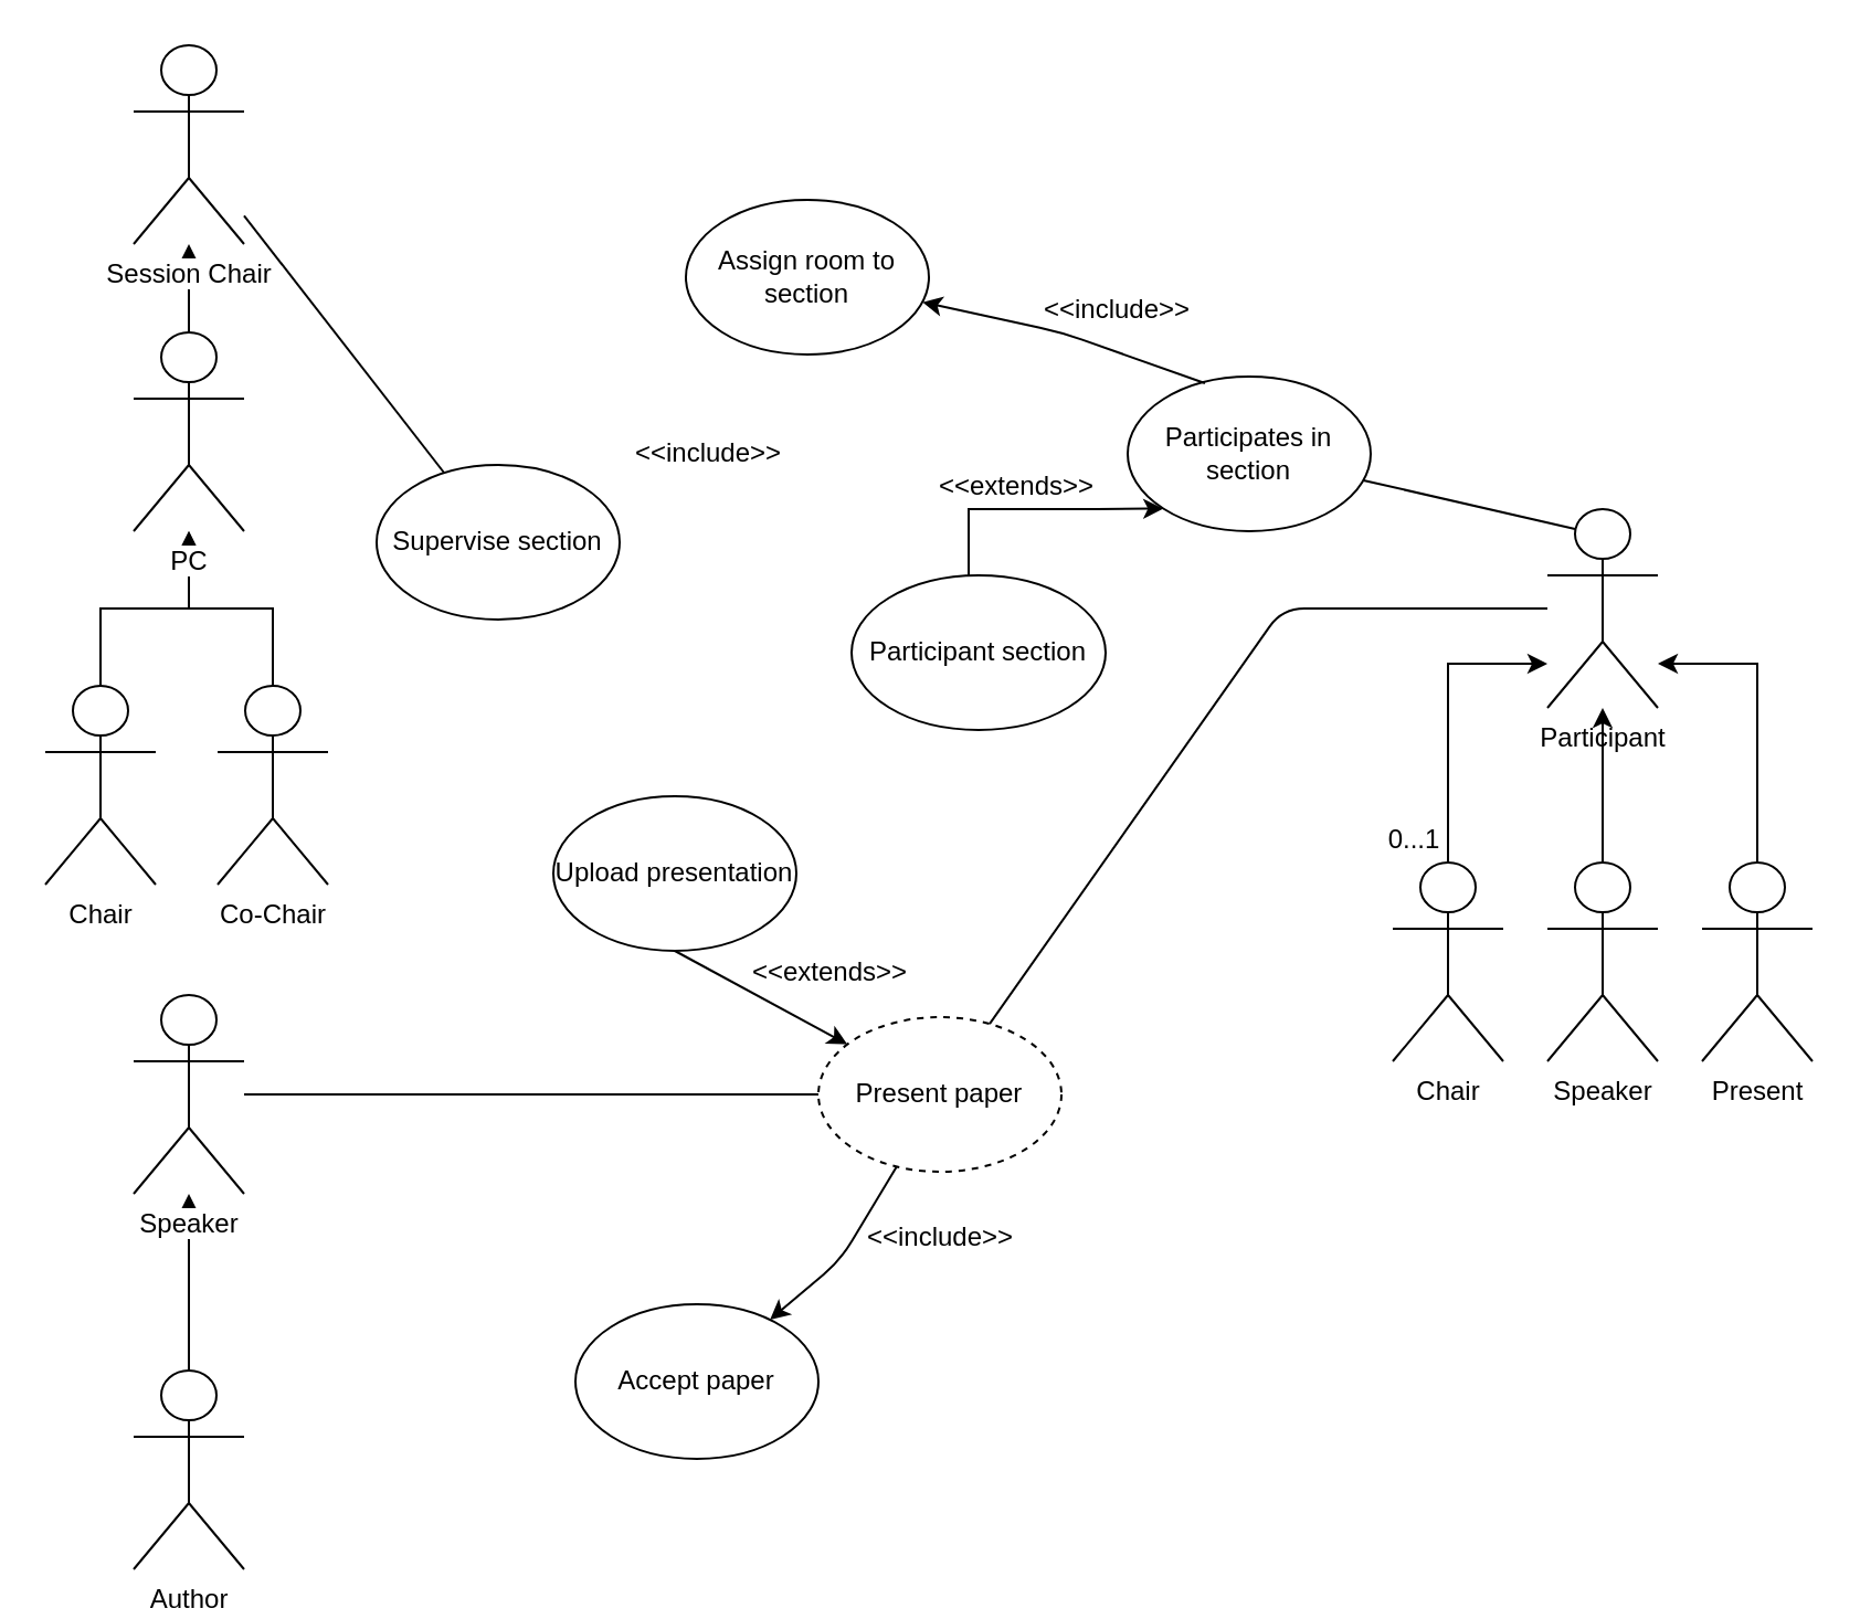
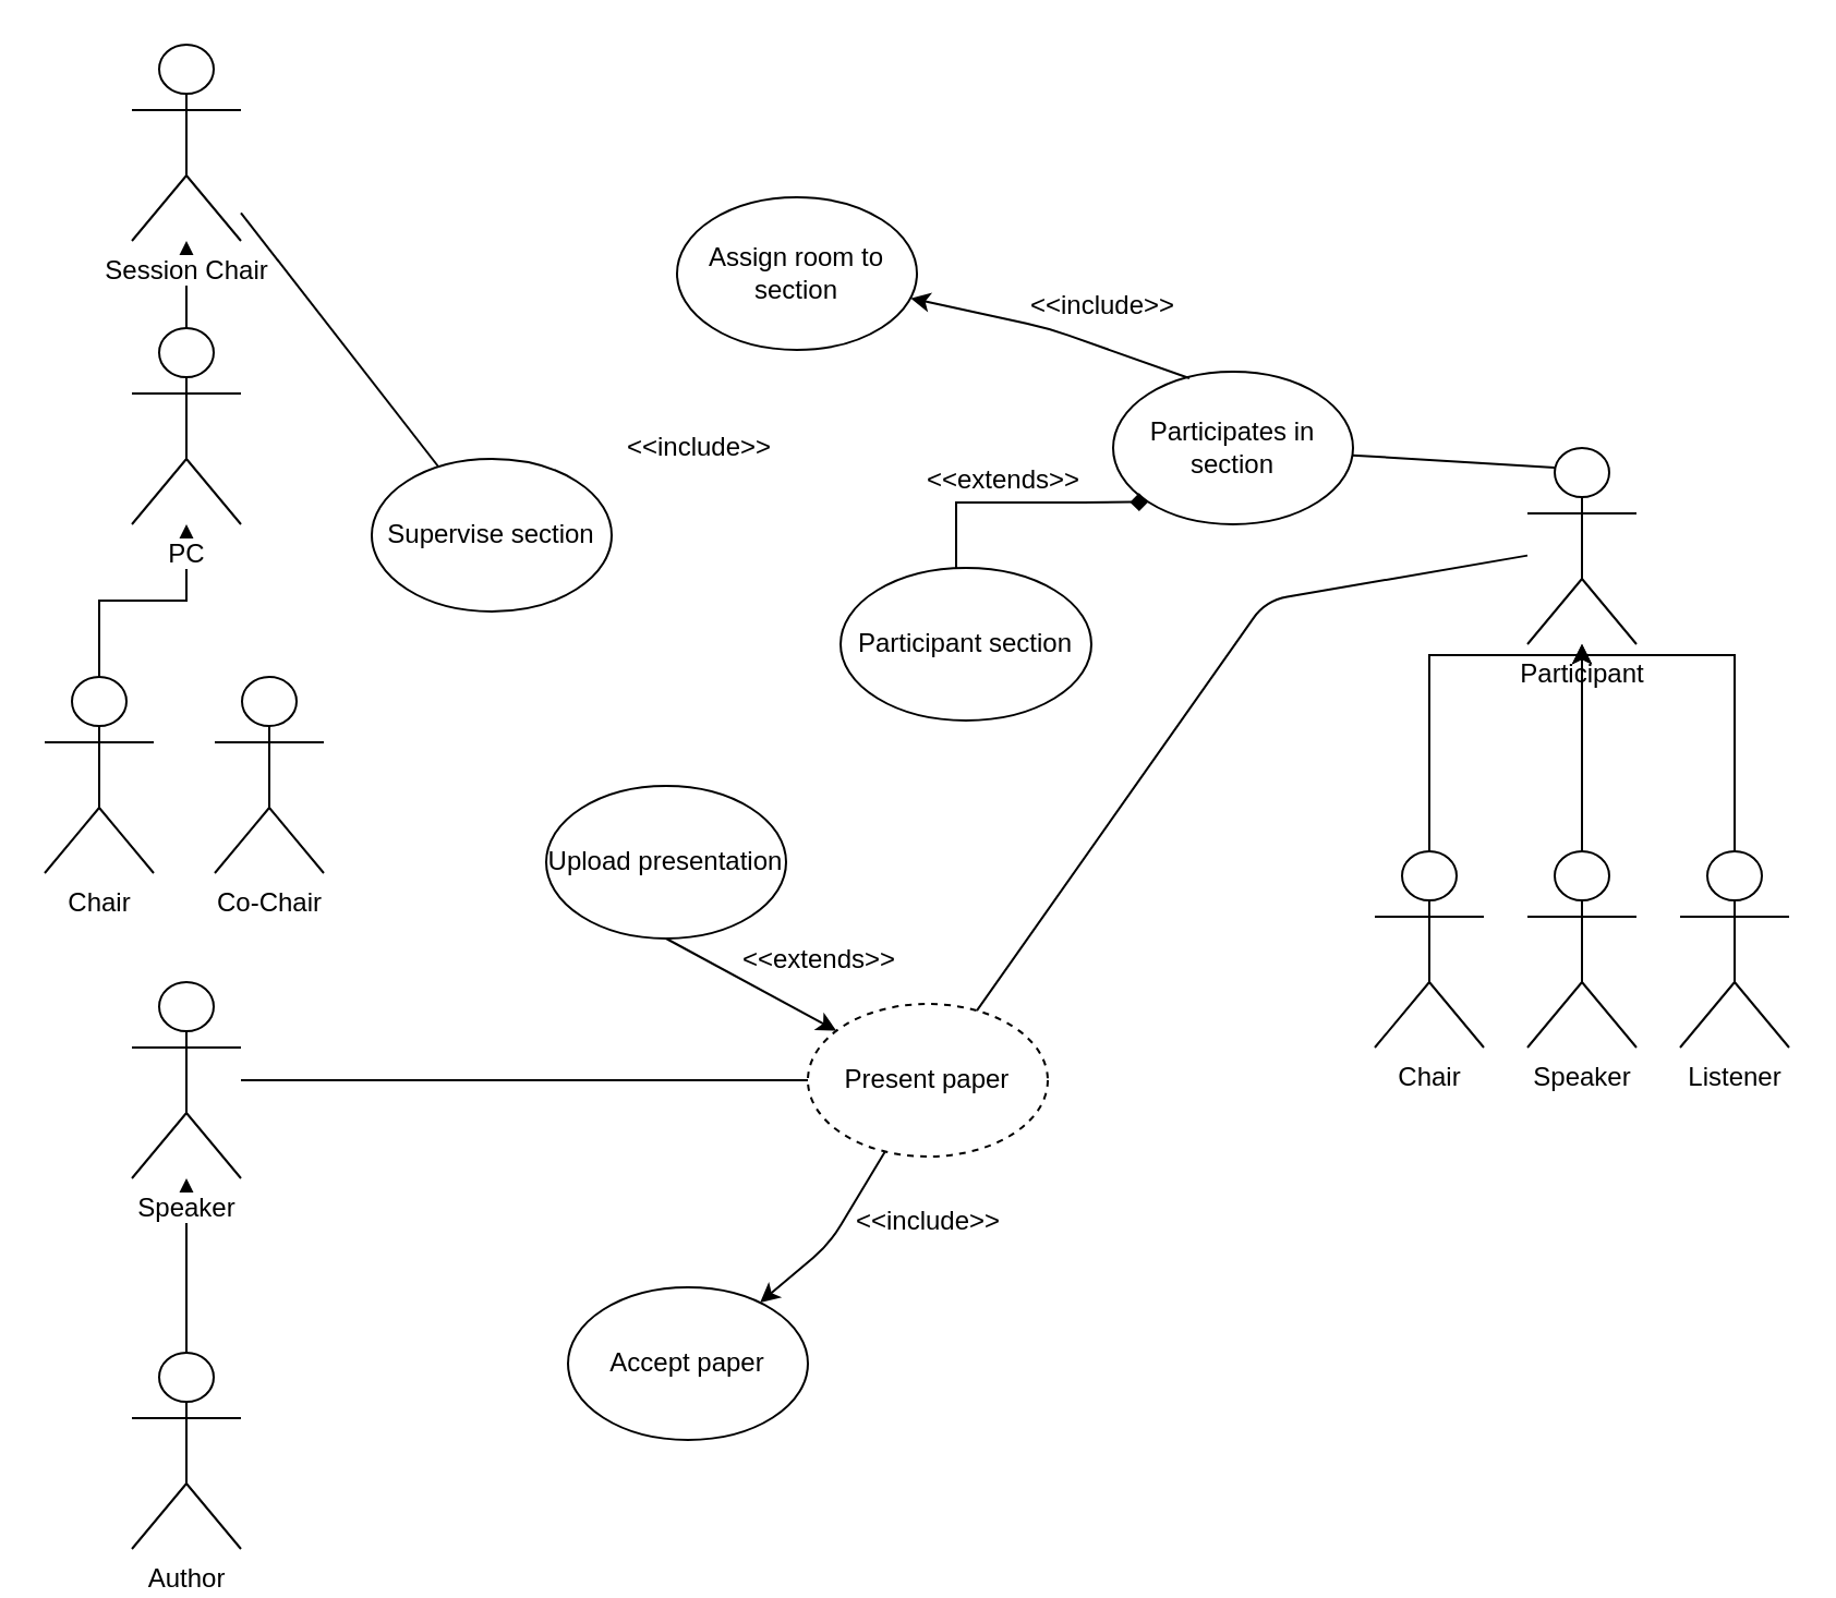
  <mxCell id="0" />
  <mxCell id="1" parent="0" />
  <mxCell id="2" value="" style="edgeStyle=orthogonalEdgeStyle;rounded=0;orthogonalLoop=1;jettySize=auto;html=1;exitX=0.5;exitY=0;exitDx=0;exitDy=0;exitPerimeter=0;" edge="1" parent="1" source="6" target="3"><mxGeometry relative="1" as="geometry" /></mxCell>
  <mxCell id="3" value="Session Chair" style="shape=umlActor;verticalLabelPosition=bottom;labelBackgroundColor=#ffffff;verticalAlign=top;html=1;outlineConnect=0;" vertex="1" parent="1"><mxGeometry x="60" y="20" width="50" height="90" as="geometry" /></mxCell>
  <mxCell id="4" value="" style="edgeStyle=orthogonalEdgeStyle;rounded=0;orthogonalLoop=1;jettySize=auto;html=1;" edge="1" parent="1" source="8" target="6"><mxGeometry relative="1" as="geometry" /></mxCell>
- <mxCell id="5" value="" style="edgeStyle=orthogonalEdgeStyle;rounded=0;orthogonalLoop=1;jettySize=auto;html=1;" edge="1" parent="1" source="7" target="6"><mxGeometry relative="1" as="geometry" /></mxCell>
  <mxCell id="6" value="PC" style="shape=umlActor;verticalLabelPosition=bottom;labelBackgroundColor=#ffffff;verticalAlign=top;html=1;outlineConnect=0;" vertex="1" parent="1"><mxGeometry x="60" y="150" width="50" height="90" as="geometry" /></mxCell>
  <mxCell id="7" value="Co-Chair" style="shape=umlActor;verticalLabelPosition=bottom;labelBackgroundColor=#ffffff;verticalAlign=top;html=1;outlineConnect=0;" vertex="1" parent="1"><mxGeometry x="98" y="310" width="50" height="90" as="geometry" /></mxCell>
  <mxCell id="8" value="Chair" style="shape=umlActor;verticalLabelPosition=bottom;labelBackgroundColor=#ffffff;verticalAlign=top;html=1;outlineConnect=0;" vertex="1" parent="1"><mxGeometry x="20" y="310" width="50" height="90" as="geometry" /></mxCell>
  <mxCell id="9" value="" style="edgeStyle=orthogonalEdgeStyle;rounded=0;orthogonalLoop=1;jettySize=auto;html=1;" edge="1" parent="1" source="11" target="10"><mxGeometry relative="1" as="geometry" /></mxCell>
  <mxCell id="10" value="Speaker" style="shape=umlActor;verticalLabelPosition=bottom;labelBackgroundColor=#ffffff;verticalAlign=top;html=1;outlineConnect=0;" vertex="1" parent="1"><mxGeometry x="60" y="450" width="50" height="90" as="geometry" /></mxCell>
  <mxCell id="11" value="Author" style="shape=umlActor;verticalLabelPosition=bottom;labelBackgroundColor=#ffffff;verticalAlign=top;html=1;outlineConnect=0;" vertex="1" parent="1"><mxGeometry x="60" y="620" width="50" height="90" as="geometry" /></mxCell>
- <mxCell id="12" value="Participant" style="shape=umlActor;verticalLabelPosition=bottom;labelBackgroundColor=#ffffff;verticalAlign=top;html=1;outlineConnect=0;" vertex="1" parent="1"><mxGeometry x="700" y="230" width="50" height="90" as="geometry" /></mxCell>
+ <mxCell id="12" value="Participant" style="shape=umlActor;verticalLabelPosition=bottom;labelBackgroundColor=#ffffff;verticalAlign=top;html=1;outlineConnect=0;" vertex="1" parent="1"><mxGeometry x="700" y="205" width="50" height="90" as="geometry" /></mxCell>
  <mxCell id="13" style="edgeStyle=orthogonalEdgeStyle;rounded=0;orthogonalLoop=1;jettySize=auto;html=1;" edge="1" parent="1" source="14" target="12"><mxGeometry relative="1" as="geometry"><Array as="points"><mxPoint x="655" y="300" /></Array></mxGeometry></mxCell>
  <mxCell id="14" value="Chair" style="shape=umlActor;verticalLabelPosition=bottom;labelBackgroundColor=#ffffff;verticalAlign=top;html=1;outlineConnect=0;" vertex="1" parent="1"><mxGeometry x="630" y="390" width="50" height="90" as="geometry" /></mxCell>
  <mxCell id="15" style="edgeStyle=orthogonalEdgeStyle;rounded=0;orthogonalLoop=1;jettySize=auto;html=1;" edge="1" parent="1" source="16" target="12"><mxGeometry relative="1" as="geometry" /></mxCell>
  <mxCell id="16" value="Speaker" style="shape=umlActor;verticalLabelPosition=bottom;labelBackgroundColor=#ffffff;verticalAlign=top;html=1;outlineConnect=0;" vertex="1" parent="1"><mxGeometry x="700" y="390" width="50" height="90" as="geometry" /></mxCell>
  <mxCell id="17" style="edgeStyle=orthogonalEdgeStyle;rounded=0;orthogonalLoop=1;jettySize=auto;html=1;" edge="1" parent="1" source="18" target="12"><mxGeometry relative="1" as="geometry"><Array as="points"><mxPoint x="795" y="300" /></Array></mxGeometry></mxCell>
- <mxCell id="18" value="Present" style="shape=umlActor;verticalLabelPosition=bottom;labelBackgroundColor=#ffffff;verticalAlign=top;html=1;outlineConnect=0;" vertex="1" parent="1"><mxGeometry x="770" y="390" width="50" height="90" as="geometry" /></mxCell>
- <mxCell id="19" value="0...1" style="text;html=1;strokeColor=none;fillColor=none;align=center;verticalAlign=middle;whiteSpace=wrap;rounded=0;" vertex="1" parent="1"><mxGeometry x="620" y="370" width="40" height="20" as="geometry" /></mxCell>
+ <mxCell id="18" value="Listener" style="shape=umlActor;verticalLabelPosition=bottom;labelBackgroundColor=#ffffff;verticalAlign=top;html=1;outlineConnect=0;" vertex="1" parent="1"><mxGeometry x="770" y="390" width="50" height="90" as="geometry" /></mxCell>
  <mxCell id="20" value="Participates in section" style="ellipse;whiteSpace=wrap;html=1;" vertex="1" parent="1"><mxGeometry x="510" y="170" width="110" height="70" as="geometry" /></mxCell>
  <mxCell id="21" value="Present paper" style="ellipse;whiteSpace=wrap;html=1;dashed=1;" vertex="1" parent="1"><mxGeometry x="370" y="460" width="110" height="70" as="geometry" /></mxCell>
  <mxCell id="22" value="Supervise section" style="ellipse;whiteSpace=wrap;html=1;" vertex="1" parent="1"><mxGeometry x="170" y="210" width="110" height="70" as="geometry" /></mxCell>
  <mxCell id="23" value="Accept paper" style="ellipse;whiteSpace=wrap;html=1;" vertex="1" parent="1"><mxGeometry x="260" y="590" width="110" height="70" as="geometry" /></mxCell>
  <mxCell id="24" value="Upload presentation" style="ellipse;whiteSpace=wrap;html=1;" vertex="1" parent="1"><mxGeometry x="250" y="360" width="110" height="70" as="geometry" /></mxCell>
  <mxCell id="25" value="Assign room to section" style="ellipse;whiteSpace=wrap;html=1;" vertex="1" parent="1"><mxGeometry x="310" y="90" width="110" height="70" as="geometry" /></mxCell>
  <mxCell id="26" value="" style="endArrow=classic;html=1;exitX=0.318;exitY=0.043;exitDx=0;exitDy=0;exitPerimeter=0;" edge="1" parent="1" source="20" target="25"><mxGeometry width="50" height="50" relative="1" as="geometry"><mxPoint x="380" y="420" as="sourcePoint" /><mxPoint x="430" y="370" as="targetPoint" /><Array as="points"><mxPoint x="480" y="150" /></Array></mxGeometry></mxCell>
  <mxCell id="27" value="&amp;lt;&amp;lt;extends&amp;gt;&amp;gt;" style="text;html=1;strokeColor=none;fillColor=none;align=center;verticalAlign=middle;whiteSpace=wrap;rounded=0;" vertex="1" parent="1"><mxGeometry x="440" y="210" width="40" height="20" as="geometry" /></mxCell>
  <mxCell id="28" value="" style="endArrow=none;html=1;entryX=0.25;entryY=0.1;entryDx=0;entryDy=0;entryPerimeter=0;" edge="1" parent="1" source="20" target="12"><mxGeometry width="50" height="50" relative="1" as="geometry"><mxPoint x="620" y="120" as="sourcePoint" /><mxPoint x="670" y="70" as="targetPoint" /></mxGeometry></mxCell>
  <mxCell id="29" value="" style="endArrow=none;html=1;entryX=0;entryY=0.5;entryDx=0;entryDy=0;" edge="1" parent="1" source="10" target="21"><mxGeometry width="50" height="50" relative="1" as="geometry"><mxPoint x="220" y="500" as="sourcePoint" /><mxPoint x="270" y="450" as="targetPoint" /><Array as="points" /></mxGeometry></mxCell>
  <mxCell id="30" value="" style="endArrow=classic;html=1;" edge="1" parent="1" source="21" target="23"><mxGeometry width="50" height="50" relative="1" as="geometry"><mxPoint x="380" y="420" as="sourcePoint" /><mxPoint x="430" y="370" as="targetPoint" /><Array as="points"><mxPoint x="380" y="570" /></Array></mxGeometry></mxCell>
  <mxCell id="31" value="&amp;lt;&amp;lt;include&amp;gt;&amp;gt;" style="text;html=1;align=center;verticalAlign=middle;resizable=0;points=[];autosize=1;" vertex="1" parent="1"><mxGeometry x="385" y="550" width="80" height="20" as="geometry" /></mxCell>
  <mxCell id="32" value="" style="endArrow=classic;html=1;exitX=0.5;exitY=1;exitDx=0;exitDy=0;" edge="1" parent="1" source="24" target="21"><mxGeometry width="50" height="50" relative="1" as="geometry"><mxPoint x="260" y="420" as="sourcePoint" /><mxPoint x="310" y="370" as="targetPoint" /></mxGeometry></mxCell>
  <mxCell id="33" value="&amp;lt;&amp;lt;extends&amp;gt;&amp;gt;" style="text;html=1;align=center;verticalAlign=middle;resizable=0;points=[];autosize=1;" vertex="1" parent="1"><mxGeometry x="330" y="430" width="90" height="20" as="geometry" /></mxCell>
  <mxCell id="34" value="" style="endArrow=none;html=1;" edge="1" parent="1" source="3" target="22"><mxGeometry width="50" height="50" relative="1" as="geometry"><mxPoint x="260" y="420" as="sourcePoint" /><mxPoint x="310" y="370" as="targetPoint" /></mxGeometry></mxCell>
  <mxCell id="35" value="" style="endArrow=none;html=1;" edge="1" parent="1" source="21" target="12"><mxGeometry width="50" height="50" relative="1" as="geometry"><mxPoint x="260" y="420" as="sourcePoint" /><mxPoint x="310" y="370" as="targetPoint" /><Array as="points"><mxPoint x="580" y="275" /></Array></mxGeometry></mxCell>
- <mxCell id="36" style="edgeStyle=orthogonalEdgeStyle;rounded=0;orthogonalLoop=1;jettySize=auto;html=1;entryX=0;entryY=1;entryDx=0;entryDy=0;" edge="1" parent="1" source="37" target="20"><mxGeometry relative="1" as="geometry"><Array as="points"><mxPoint x="438" y="230" /><mxPoint x="496" y="230" /></Array></mxGeometry></mxCell>
+ <mxCell id="36" style="edgeStyle=orthogonalEdgeStyle;rounded=0;orthogonalLoop=1;jettySize=auto;html=1;entryX=0;entryY=1;entryDx=0;entryDy=0;endArrow=diamond;" edge="1" parent="1" source="37" target="20"><mxGeometry relative="1" as="geometry"><Array as="points"><mxPoint x="438" y="230" /><mxPoint x="496" y="230" /></Array></mxGeometry></mxCell>
  <mxCell id="37" value="Participant section" style="ellipse;whiteSpace=wrap;html=1;" vertex="1" parent="1"><mxGeometry x="385" y="260" width="115" height="70" as="geometry" /></mxCell>
  <mxCell id="38" value="&amp;lt;&amp;lt;include&amp;gt;&amp;gt;" style="text;html=1;align=center;verticalAlign=middle;resizable=0;points=[];autosize=1;" vertex="1" parent="1"><mxGeometry x="465" y="130" width="80" height="20" as="geometry" /></mxCell>
  <mxCell id="39" value="&amp;lt;&amp;lt;include&amp;gt;&amp;gt;" style="text;html=1;align=center;verticalAlign=middle;resizable=0;points=[];autosize=1;" vertex="1" parent="1"><mxGeometry x="280" y="195" width="80" height="20" as="geometry" /></mxCell>
